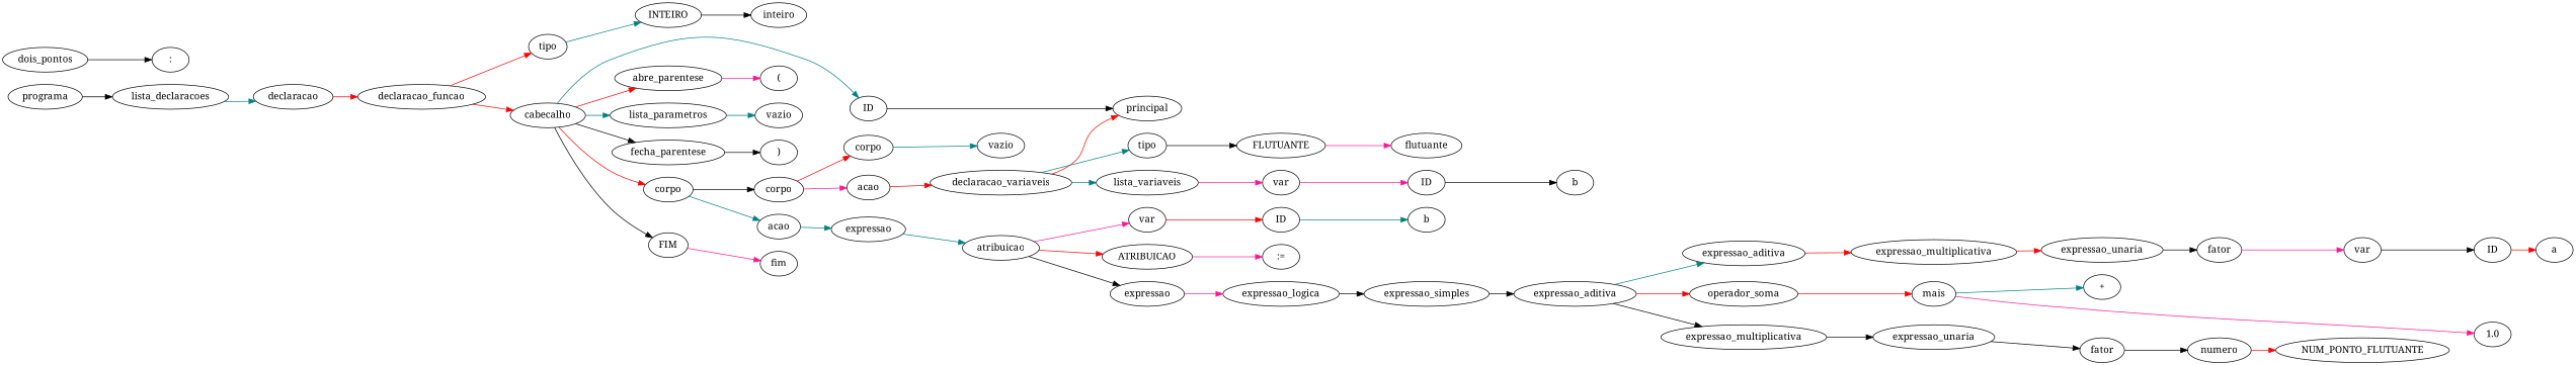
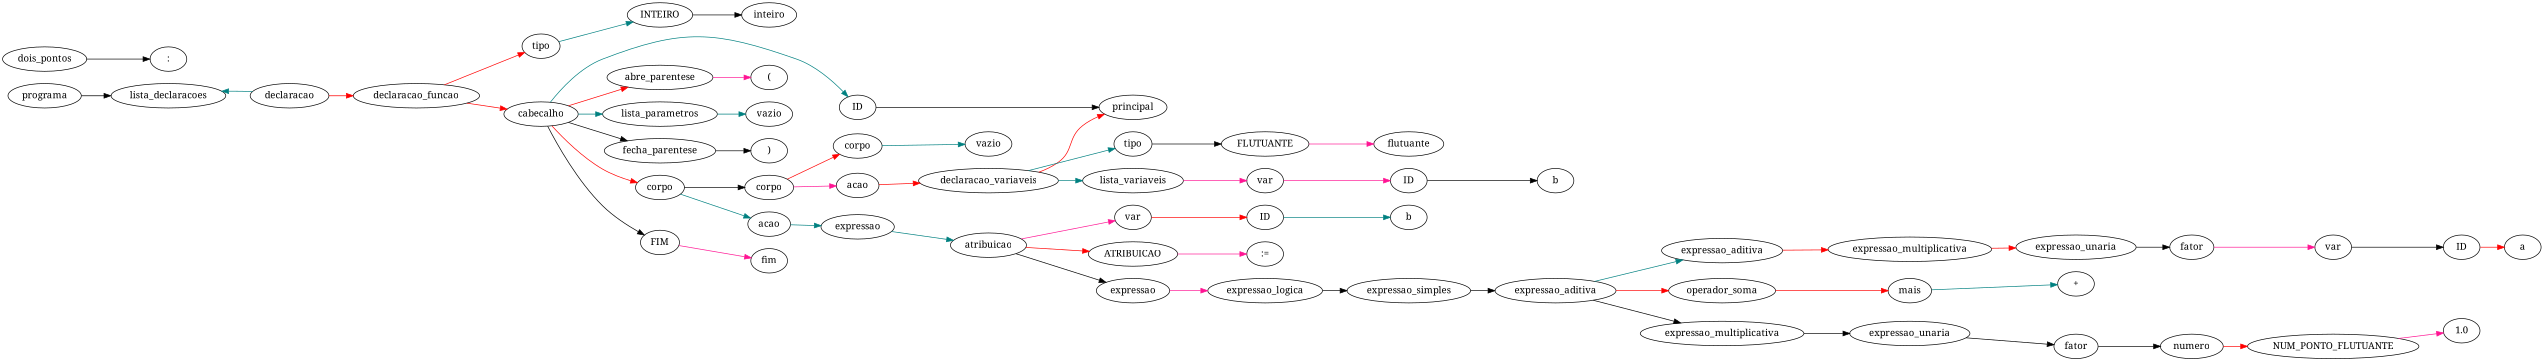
  digraph {
    fontname="Noto Serif"
    rankdir=LR
    node [fontname="Noto Serif"]
    edge [color=black fontname="Noto Serif"]
    n1 [label=programa]
    n2 [label=lista_declaracoes]
    n3 [label=declaracao]
    n4 [label=declaracao_funcao]
    n5 [label=tipo]
    n6 [label=cabecalho]
    n7 [label=INTEIRO]
    n8 [label=ID]
    n9 [label=abre_parentese]
    n10 [label=lista_parametros]
    n11 [label=fecha_parentese]
    n12 [label=corpo]
    n13 [label=FIM]
    n14 [label=inteiro]
    n15 [label=principal]
    n16 [label="("]
    n17 [label=vazio]
    n18 [label=")"]
    n19 [label=corpo]
    n20 [label=acao]
    n21 [label=fim]
    n22 [label=corpo]
    n23 [label=acao]
    n24 [label=expressao]
    n25 [label=vazio]
    n26 [label=declaracao_variaveis]
    n27 [label=tipo]
    n28 [label=lista_variaveis]
    n29 [label=FLUTUANTE]
    n30 [label=dois_pontos]
    n31 [label=":"]
    n32 [label=var]
    n33 [label=flutuante]
    n34 [label=ID]
    n35 [label=b]
    n36 [label=atribuicao]
    n37 [label=var]
    n38 [label=ATRIBUICAO]
    n39 [label=expressao]
    n40 [label=ID]
    n41 [label=":="]
    n42 [label=expressao_logica]
    n43 [label=b]
    n44 [label=expressao_simples]
    n45 [label=expressao_aditiva]
    n46 [label=expressao_aditiva]
    n47 [label=operador_soma]
    n48 [label=expressao_multiplicativa]
    n49 [label=expressao_multiplicativa]
    n50 [label=mais]
    n51 [label=expressao_unaria]
    n52 [label=expressao_unaria]
    n53 [label=fator]
    n54 [label=var]
    n55 [label=ID]
    n56 [label=a]
    n57 [label="+"]
    n58 [label=fator]
    n59 [label=numero]
    n60 [label=NUM_PONTO_FLUTUANTE]
    n61 [label=1.0]
    n1 -> n2
-   n2 -> n3 [color=teal]
+   n3 -> n2 [color=teal]
    n3 -> n4 [color=red]
    n4 -> n5 [color=red]
    n4 -> n6 [color=red]
    n5 -> n7 [color=teal]
    n6 -> n8 [color=teal]
    n6 -> n9 [color=red]
    n6 -> n10 [color=teal]
    n6 -> n11
    n6 -> n12 [color=red]
    n6 -> n13
    n7 -> n14
    n8 -> n15
    n9 -> n16 [color=deeppink]
    n10 -> n17 [color=teal]
    n11 -> n18
    n12 -> n19
    n12 -> n20 [color=teal]
    n13 -> n21 [color=deeppink]
    n19 -> n22 [color=red]
    n19 -> n23 [color=deeppink]
    n20 -> n24 [color=teal]
    n22 -> n25 [color=teal]
    n23 -> n26 [color=red]
    n24 -> n36 [color=teal]
    n26 -> n15 [color=red]
    n26 -> n27 [color=teal]
    n26 -> n28 [color=teal]
    n27 -> n29
    n28 -> n32 [color=deeppink]
    n29 -> n33 [color=deeppink]
    n30 -> n31
    n32 -> n34 [color=deeppink]
    n34 -> n35
    n36 -> n37 [color=deeppink]
    n36 -> n38 [color=red]
    n36 -> n39
    n37 -> n40 [color=red]
    n38 -> n41 [color=deeppink]
    n39 -> n42 [color=deeppink]
    n40 -> n43 [color=teal]
    n42 -> n44
    n44 -> n45
    n45 -> n46 [color=teal]
    n45 -> n47 [color=red]
    n45 -> n48
    n46 -> n49 [color=red]
    n47 -> n50 [color=red]
    n48 -> n51
    n49 -> n52 [color=red]
    n50 -> n57 [color=teal]
    n51 -> n58
    n52 -> n53
    n53 -> n54 [color=deeppink]
    n54 -> n55
    n55 -> n56 [color=red]
    n58 -> n59
    n59 -> n60 [color=red]
-   n50 -> n61 [color=deeppink]
+   n60 -> n61 [color=deeppink]
  }
